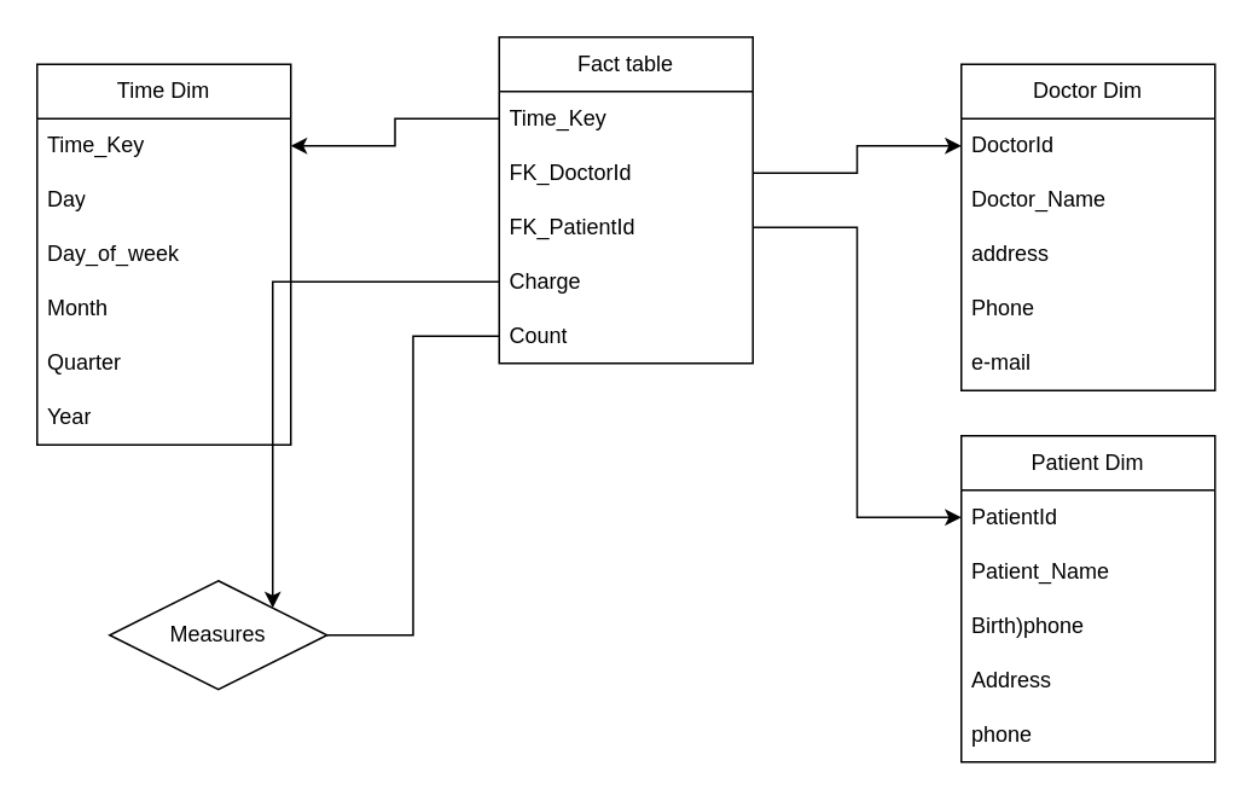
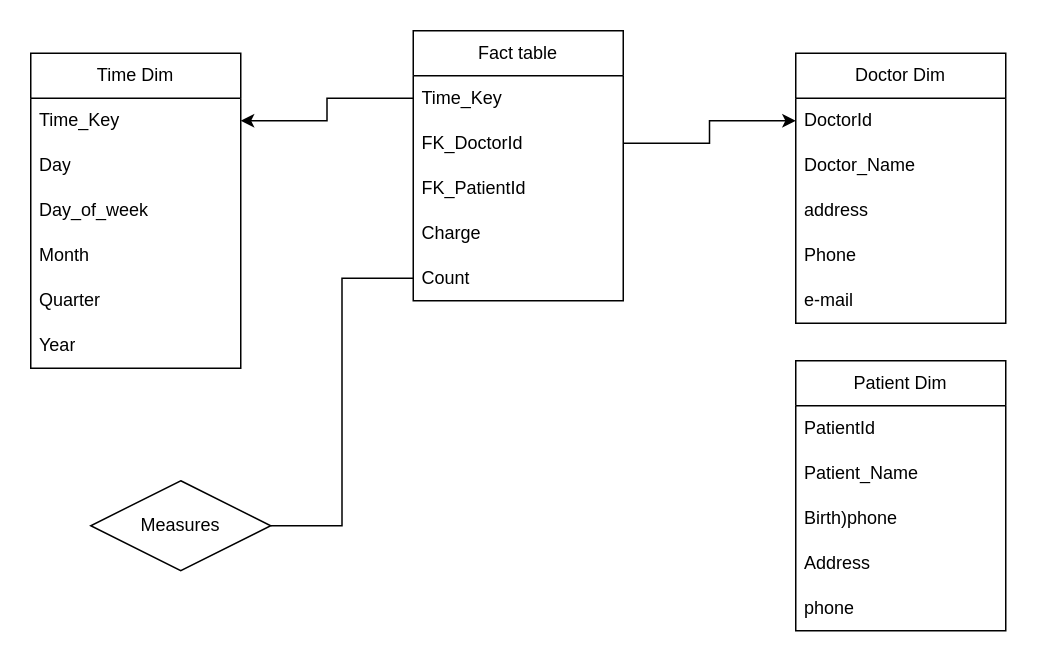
  <mxCell id="0" />
  <mxCell id="1" parent="0" />
  <mxCell id="2" value="Fact table" style="swimlane;fontStyle=0;childLayout=stackLayout;horizontal=1;startSize=30;horizontalStack=0;resizeParent=1;resizeParentMax=0;resizeLast=0;collapsible=1;marginBottom=0;whiteSpace=wrap;html=1;" vertex="1" parent="1"><mxGeometry x="275" y="20" width="140" height="180" as="geometry" /></mxCell>
  <mxCell id="3" value="Time_Key" style="text;strokeColor=none;fillColor=none;align=left;verticalAlign=middle;spacingLeft=4;spacingRight=4;overflow=hidden;points=[[0,0.5],[1,0.5]];portConstraint=eastwest;rotatable=0;whiteSpace=wrap;html=1;" vertex="1" parent="2"><mxGeometry y="30" width="140" height="30" as="geometry" /></mxCell>
  <mxCell id="4" value="FK_DoctorId" style="text;strokeColor=none;fillColor=none;align=left;verticalAlign=middle;spacingLeft=4;spacingRight=4;overflow=hidden;points=[[0,0.5],[1,0.5]];portConstraint=eastwest;rotatable=0;whiteSpace=wrap;html=1;" vertex="1" parent="2"><mxGeometry y="60" width="140" height="30" as="geometry" /></mxCell>
  <mxCell id="5" value="FK_PatientId" style="text;strokeColor=none;fillColor=none;align=left;verticalAlign=middle;spacingLeft=4;spacingRight=4;overflow=hidden;points=[[0,0.5],[1,0.5]];portConstraint=eastwest;rotatable=0;whiteSpace=wrap;html=1;" vertex="1" parent="2"><mxGeometry y="90" width="140" height="30" as="geometry" /></mxCell>
  <mxCell id="6" value="Charge" style="text;strokeColor=none;fillColor=none;align=left;verticalAlign=middle;spacingLeft=4;spacingRight=4;overflow=hidden;points=[[0,0.5],[1,0.5]];portConstraint=eastwest;rotatable=0;whiteSpace=wrap;html=1;" vertex="1" parent="2"><mxGeometry y="120" width="140" height="30" as="geometry" /></mxCell>
  <mxCell id="7" value="Count" style="text;strokeColor=none;fillColor=none;align=left;verticalAlign=middle;spacingLeft=4;spacingRight=4;overflow=hidden;points=[[0,0.5],[1,0.5]];portConstraint=eastwest;rotatable=0;whiteSpace=wrap;html=1;" vertex="1" parent="2"><mxGeometry y="150" width="140" height="30" as="geometry" /></mxCell>
  <mxCell id="8" value="Doctor Dim" style="swimlane;fontStyle=0;childLayout=stackLayout;horizontal=1;startSize=30;horizontalStack=0;resizeParent=1;resizeParentMax=0;resizeLast=0;collapsible=1;marginBottom=0;whiteSpace=wrap;html=1;" vertex="1" parent="1"><mxGeometry x="530" y="35" width="140" height="180" as="geometry" /></mxCell>
  <mxCell id="9" value="DoctorId" style="text;strokeColor=none;fillColor=none;align=left;verticalAlign=middle;spacingLeft=4;spacingRight=4;overflow=hidden;points=[[0,0.5],[1,0.5]];portConstraint=eastwest;rotatable=0;whiteSpace=wrap;html=1;" vertex="1" parent="8"><mxGeometry y="30" width="140" height="30" as="geometry" /></mxCell>
  <mxCell id="10" value="Doctor_Name" style="text;strokeColor=none;fillColor=none;align=left;verticalAlign=middle;spacingLeft=4;spacingRight=4;overflow=hidden;points=[[0,0.5],[1,0.5]];portConstraint=eastwest;rotatable=0;whiteSpace=wrap;html=1;" vertex="1" parent="8"><mxGeometry y="60" width="140" height="30" as="geometry" /></mxCell>
  <mxCell id="11" value="address" style="text;strokeColor=none;fillColor=none;align=left;verticalAlign=middle;spacingLeft=4;spacingRight=4;overflow=hidden;points=[[0,0.5],[1,0.5]];portConstraint=eastwest;rotatable=0;whiteSpace=wrap;html=1;" vertex="1" parent="8"><mxGeometry y="90" width="140" height="30" as="geometry" /></mxCell>
  <mxCell id="12" value="Phone" style="text;strokeColor=none;fillColor=none;align=left;verticalAlign=middle;spacingLeft=4;spacingRight=4;overflow=hidden;points=[[0,0.5],[1,0.5]];portConstraint=eastwest;rotatable=0;whiteSpace=wrap;html=1;" vertex="1" parent="8"><mxGeometry y="120" width="140" height="30" as="geometry" /></mxCell>
  <mxCell id="13" value="e-mail" style="text;strokeColor=none;fillColor=none;align=left;verticalAlign=middle;spacingLeft=4;spacingRight=4;overflow=hidden;points=[[0,0.5],[1,0.5]];portConstraint=eastwest;rotatable=0;whiteSpace=wrap;html=1;" vertex="1" parent="8"><mxGeometry y="150" width="140" height="30" as="geometry" /></mxCell>
  <mxCell id="14" value="Time Dim" style="swimlane;fontStyle=0;childLayout=stackLayout;horizontal=1;startSize=30;horizontalStack=0;resizeParent=1;resizeParentMax=0;resizeLast=0;collapsible=1;marginBottom=0;whiteSpace=wrap;html=1;" vertex="1" parent="1"><mxGeometry x="20" y="35" width="140" height="210" as="geometry" /></mxCell>
  <mxCell id="15" value="Time_Key" style="text;strokeColor=none;fillColor=none;align=left;verticalAlign=middle;spacingLeft=4;spacingRight=4;overflow=hidden;points=[[0,0.5],[1,0.5]];portConstraint=eastwest;rotatable=0;whiteSpace=wrap;html=1;" vertex="1" parent="14"><mxGeometry y="30" width="140" height="30" as="geometry" /></mxCell>
  <mxCell id="16" value="Day" style="text;strokeColor=none;fillColor=none;align=left;verticalAlign=middle;spacingLeft=4;spacingRight=4;overflow=hidden;points=[[0,0.5],[1,0.5]];portConstraint=eastwest;rotatable=0;whiteSpace=wrap;html=1;" vertex="1" parent="14"><mxGeometry y="60" width="140" height="30" as="geometry" /></mxCell>
  <mxCell id="17" value="Day_of_week" style="text;strokeColor=none;fillColor=none;align=left;verticalAlign=middle;spacingLeft=4;spacingRight=4;overflow=hidden;points=[[0,0.5],[1,0.5]];portConstraint=eastwest;rotatable=0;whiteSpace=wrap;html=1;" vertex="1" parent="14"><mxGeometry y="90" width="140" height="30" as="geometry" /></mxCell>
  <mxCell id="18" value="Month" style="text;strokeColor=none;fillColor=none;align=left;verticalAlign=middle;spacingLeft=4;spacingRight=4;overflow=hidden;points=[[0,0.5],[1,0.5]];portConstraint=eastwest;rotatable=1;whiteSpace=wrap;html=1;movable=1;resizable=1;deletable=1;editable=1;locked=0;connectable=1;" vertex="1" parent="14"><mxGeometry y="120" width="140" height="30" as="geometry" /></mxCell>
  <mxCell id="19" value="Quarter" style="text;strokeColor=none;fillColor=none;align=left;verticalAlign=middle;spacingLeft=4;spacingRight=4;overflow=hidden;points=[[0,0.5],[1,0.5]];portConstraint=eastwest;rotatable=1;whiteSpace=wrap;html=1;movable=1;resizable=1;deletable=1;editable=1;locked=0;connectable=1;" vertex="1" parent="14"><mxGeometry y="150" width="140" height="30" as="geometry" /></mxCell>
  <mxCell id="20" value="Year" style="text;strokeColor=none;fillColor=none;align=left;verticalAlign=middle;spacingLeft=4;spacingRight=4;overflow=hidden;points=[[0,0.5],[1,0.5]];portConstraint=eastwest;rotatable=1;whiteSpace=wrap;html=1;movable=1;resizable=1;deletable=1;editable=1;locked=0;connectable=1;" vertex="1" parent="14"><mxGeometry y="180" width="140" height="30" as="geometry" /></mxCell>
  <mxCell id="21" value="Measures" style="rhombus;whiteSpace=wrap;html=1;" vertex="1" parent="1"><mxGeometry x="60" y="320" width="120" height="60" as="geometry" /></mxCell>
  <mxCell id="22" value="Patient Dim" style="swimlane;fontStyle=0;childLayout=stackLayout;horizontal=1;startSize=30;horizontalStack=0;resizeParent=1;resizeParentMax=0;resizeLast=0;collapsible=1;marginBottom=0;whiteSpace=wrap;html=1;" vertex="1" parent="1"><mxGeometry x="530" y="240" width="140" height="180" as="geometry" /></mxCell>
  <mxCell id="23" value="PatientId" style="text;strokeColor=none;fillColor=none;align=left;verticalAlign=middle;spacingLeft=4;spacingRight=4;overflow=hidden;points=[[0,0.5],[1,0.5]];portConstraint=eastwest;rotatable=0;whiteSpace=wrap;html=1;" vertex="1" parent="22"><mxGeometry y="30" width="140" height="30" as="geometry" /></mxCell>
  <mxCell id="24" value="Patient_Name" style="text;strokeColor=none;fillColor=none;align=left;verticalAlign=middle;spacingLeft=4;spacingRight=4;overflow=hidden;points=[[0,0.5],[1,0.5]];portConstraint=eastwest;rotatable=0;whiteSpace=wrap;html=1;" vertex="1" parent="22"><mxGeometry y="60" width="140" height="30" as="geometry" /></mxCell>
  <mxCell id="25" value="Birth)phone" style="text;strokeColor=none;fillColor=none;align=left;verticalAlign=middle;spacingLeft=4;spacingRight=4;overflow=hidden;points=[[0,0.5],[1,0.5]];portConstraint=eastwest;rotatable=0;whiteSpace=wrap;html=1;" vertex="1" parent="22"><mxGeometry y="90" width="140" height="30" as="geometry" /></mxCell>
  <mxCell id="26" value="Address" style="text;strokeColor=none;fillColor=none;align=left;verticalAlign=middle;spacingLeft=4;spacingRight=4;overflow=hidden;points=[[0,0.5],[1,0.5]];portConstraint=eastwest;rotatable=0;whiteSpace=wrap;html=1;" vertex="1" parent="22"><mxGeometry y="120" width="140" height="30" as="geometry" /></mxCell>
  <mxCell id="27" value="phone" style="text;strokeColor=none;fillColor=none;align=left;verticalAlign=middle;spacingLeft=4;spacingRight=4;overflow=hidden;points=[[0,0.5],[1,0.5]];portConstraint=eastwest;rotatable=0;whiteSpace=wrap;html=1;" vertex="1" parent="22"><mxGeometry y="150" width="140" height="30" as="geometry" /></mxCell>
  <mxCell id="28" style="edgeStyle=orthogonalEdgeStyle;rounded=0;orthogonalLoop=1;jettySize=auto;html=1;exitX=0;exitY=0.5;exitDx=0;exitDy=0;entryX=1;entryY=0.5;entryDx=0;entryDy=0;" edge="1" parent="1" source="3" target="15"><mxGeometry relative="1" as="geometry" /></mxCell>
  <mxCell id="29" style="edgeStyle=orthogonalEdgeStyle;rounded=0;orthogonalLoop=1;jettySize=auto;html=1;exitX=1;exitY=0.5;exitDx=0;exitDy=0;" edge="1" parent="1" source="4" target="9"><mxGeometry relative="1" as="geometry" /></mxCell>
- <mxCell id="30" style="edgeStyle=orthogonalEdgeStyle;rounded=0;orthogonalLoop=1;jettySize=auto;html=1;exitX=1;exitY=0.5;exitDx=0;exitDy=0;entryX=0;entryY=0.5;entryDx=0;entryDy=0;" edge="1" parent="1" source="5" target="23"><mxGeometry relative="1" as="geometry" /></mxCell>
- <mxCell id="31" style="edgeStyle=orthogonalEdgeStyle;rounded=0;orthogonalLoop=1;jettySize=auto;html=1;exitX=0;exitY=0.5;exitDx=0;exitDy=0;entryX=1;entryY=0;entryDx=0;entryDy=0;" edge="1" parent="1" source="6" target="21"><mxGeometry relative="1" as="geometry" /></mxCell>
  <mxCell id="32" style="edgeStyle=orthogonalEdgeStyle;rounded=0;orthogonalLoop=1;jettySize=auto;html=1;exitX=0;exitY=0.5;exitDx=0;exitDy=0;entryX=1;entryY=0.5;entryDx=0;entryDy=0;endArrow=none;" edge="1" parent="1" source="7" target="21"><mxGeometry relative="1" as="geometry" /></mxCell>
